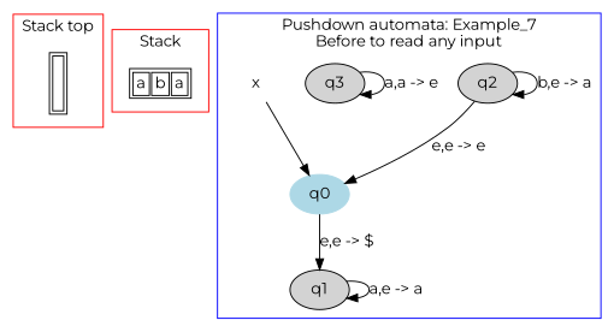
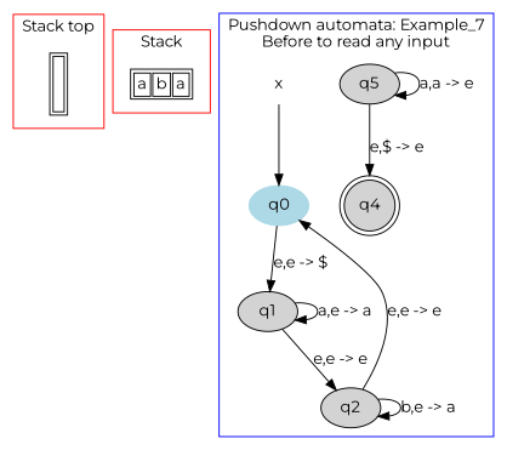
  digraph {
    fontname=Montserrat
    node [fontname=Montserrat style=filled]
    edge [fontname=Montserrat]
    n1 [label=<<TABLE> <TR> <TD width="10" height="50"> </TD> </TR> </TABLE>> shape=plaintext style=""]
    n2 [label=<<TABLE> <TR> <TD><FONT>a</FONT></TD> <TD><FONT>b</FONT></TD> <TD><FONT>a</FONT></TD> </TR> </TABLE>> shape=plaintext style=""]
    q0 [color=lightblue]
    q1
    q2
-   q3
+   q3 [label=q5]
+   q4 [shape=doublecircle]
    x [color=white]
    subgraph cluster_1 {
      color=red
      label="Stack top"
      n1
    }
    subgraph cluster_2 {
      color=red
      label=Stack
      n2
    }
    subgraph cluster_3 {
      color=blue
      label="Pushdown automata: Example_7\nBefore to read any input"
      q0
      q1
      q2
      q3
+     q4
      x
    }
    q0 -> q1 [label="e,e -> $"]
    q1 -> q1 [label="a,e -> a"]
+   q1 -> q2 [label="e,e -> e"]
    q2 -> q0 [label="e,e -> e"]
    q2 -> q2 [label="b,e -> a"]
    q3 -> q3 [label="a,a -> e"]
+   q3 -> q4 [label="e,$ -> e"]
    x -> q0
  }
